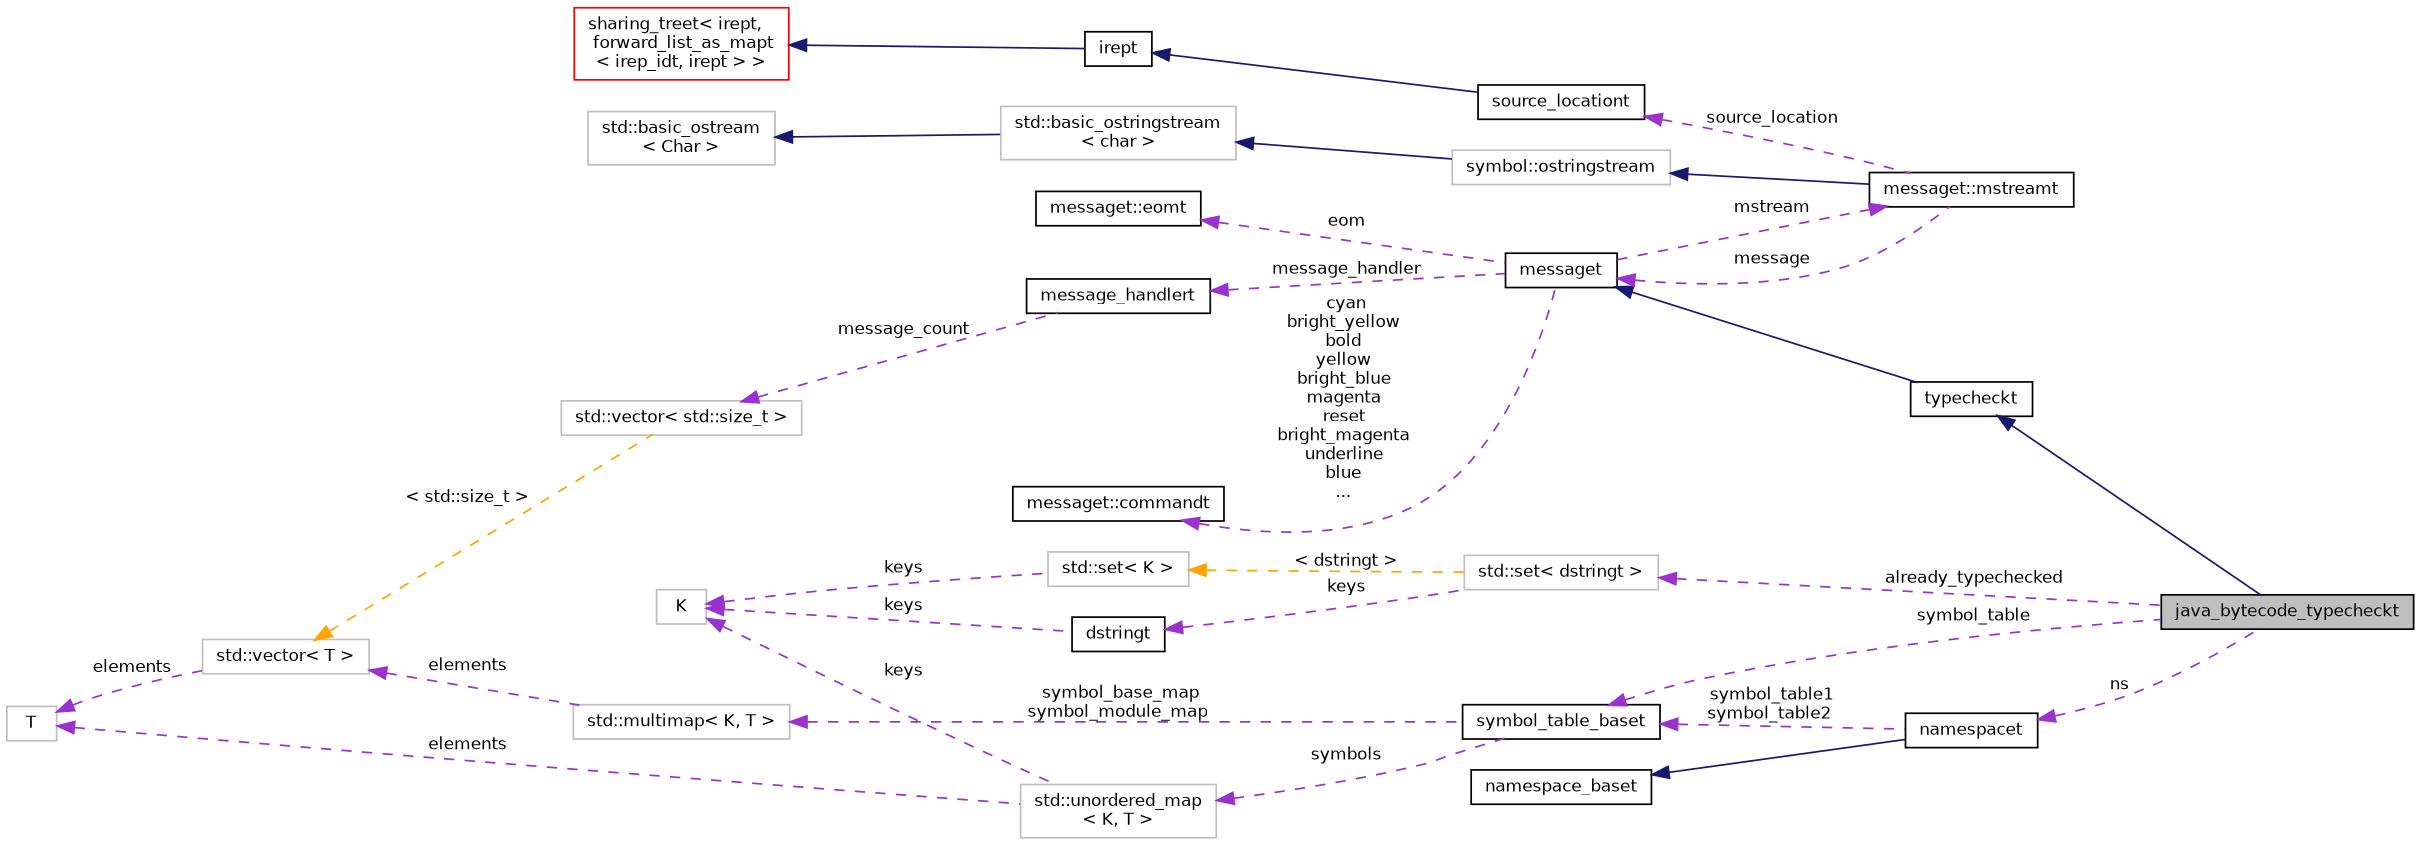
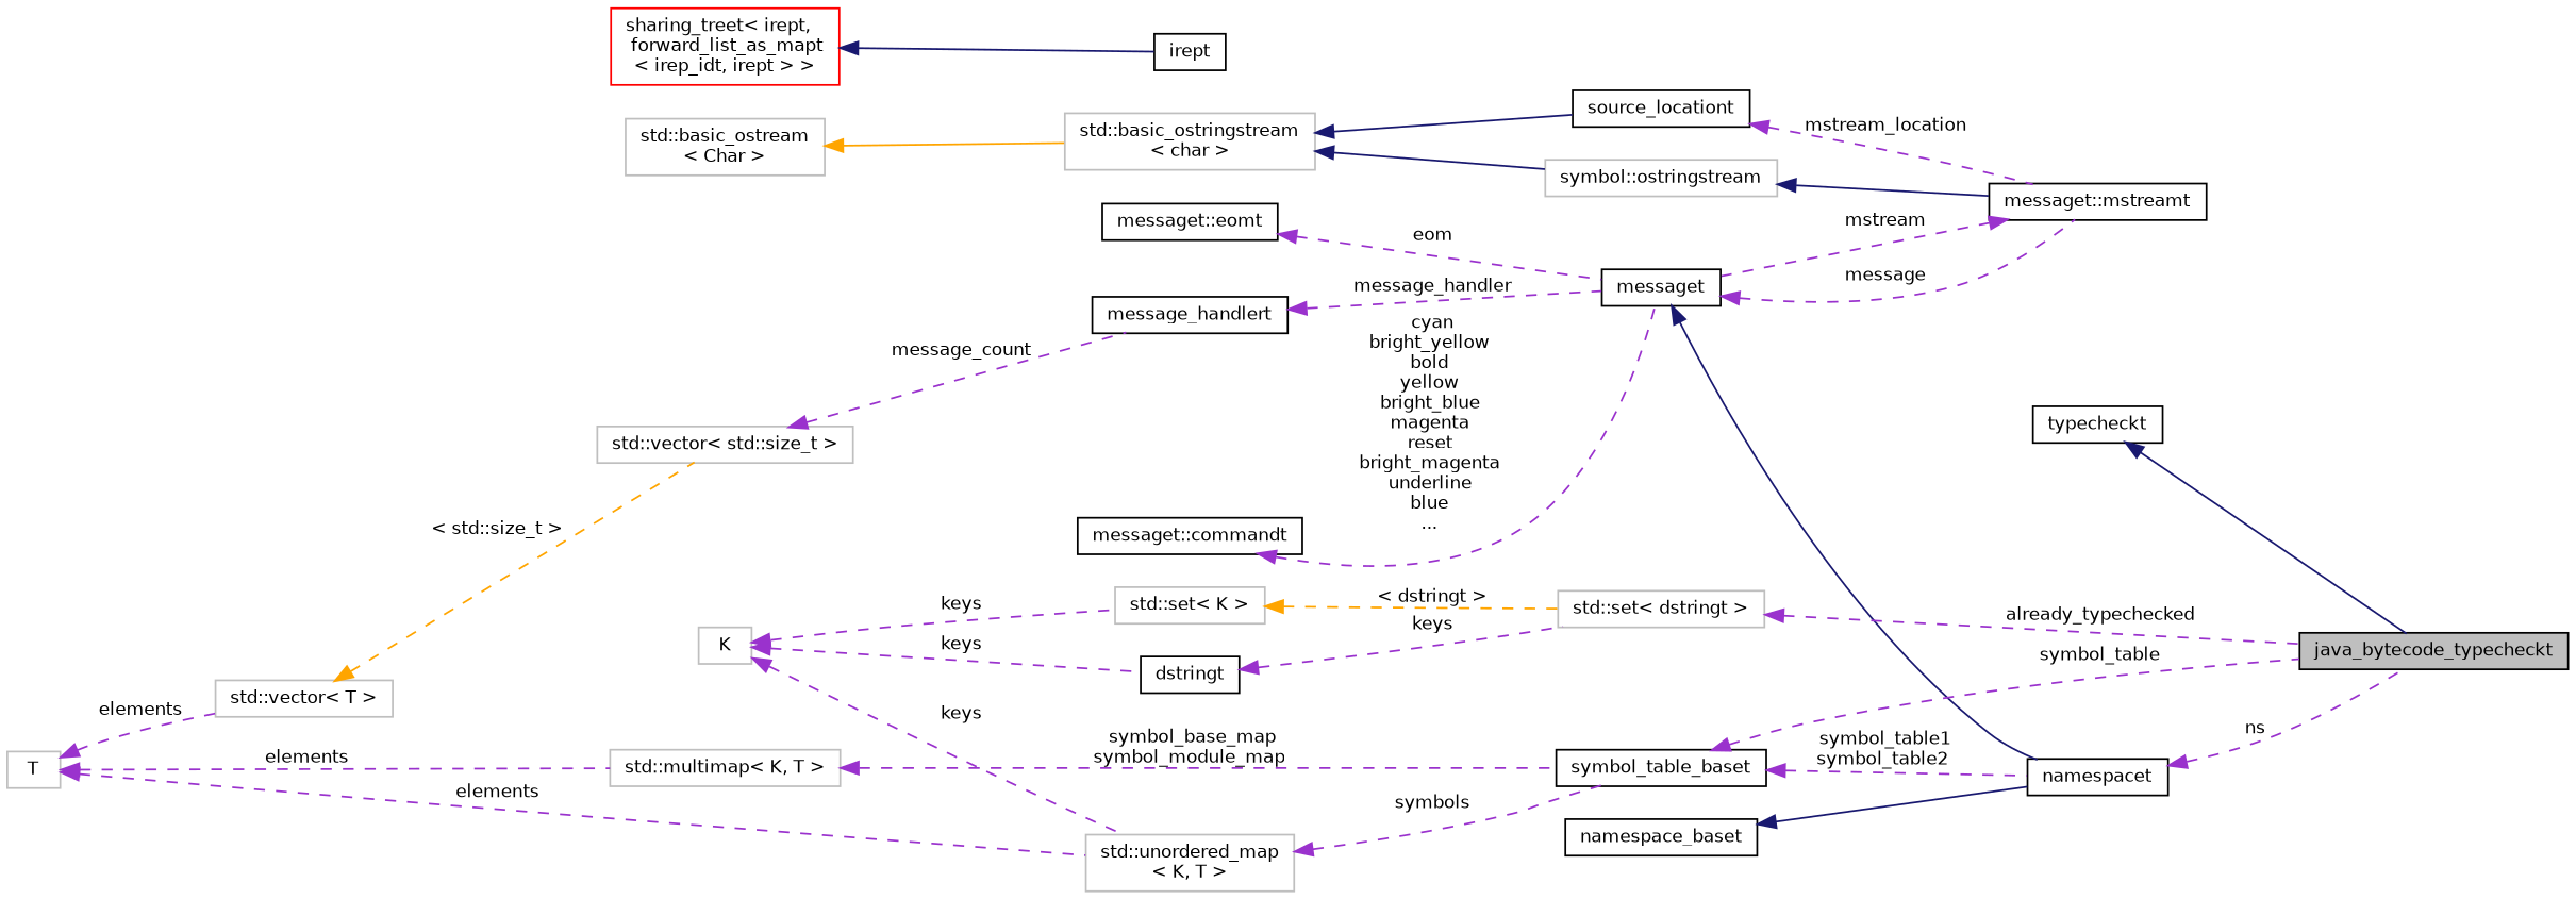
  digraph {
    rankdir=LR
    node [color=black fontname=Helvetica fontsize=10 shape=record]
    edge [color=darkorchid3 dir=back fontname=Helvetica fontsize=10 labelfontname=Helvetica labelfontsize=10 style=dashed]
    n1 [fillcolor=grey75 fontcolor=black height=0.2 label=java_bytecode_typecheckt style=filled width=0.4]
    n2 [height=0.2 label=typecheckt width=0.4]
    n3 [height=0.2 label=messaget width=0.4]
    n4 [height=0.2 label="messaget::mstreamt" width=0.4]
    n5 [height=0.2 label=message_handlert width=0.4]
    n6 [color=grey75 height=0.2 label="std::vector\< std::size_t \>" width=0.4]
    n7 [color=grey75 height=0.2 label="std::vector\< T \>" width=0.4]
    n8 [color=grey75 height=0.2 label=T width=0.4]
    n9 [color=grey75 height=0.2 label="std::multimap\< K, T \>" width=0.4]
    n10 [color=grey75 height=0.2 label="std::unordered_map\l\< K, T \>" width=0.4]
    n11 [height=0.2 label=symbol_table_baset width=0.4]
    n12 [height=0.2 label="messaget::commandt" width=0.4]
    n13 [color=grey75 height=0.2 label="symbol::ostringstream" width=0.4]
    n14 [color=grey75 height=0.2 label="std::basic_ostringstream\l\< char \>" width=0.4]
    n15 [color=grey75 height=0.2 label="std::basic_ostream\l\< Char \>" width=0.4]
    n16 [height=0.2 label=source_locationt width=0.4]
    n17 [height=0.2 label=irept width=0.4]
    n18 [color=red height=0.2 label="sharing_treet\< irept,\l forward_list_as_mapt\l\< irep_idt, irept \> \>" width=0.4]
    n19 [height=0.2 label="messaget::eomt" width=0.4]
    n20 [height=0.2 label=namespacet width=0.4]
    n21 [color=grey75 height=0.2 label=K width=0.4]
    n22 [color=grey75 height=0.2 label="std::set\< K \>" width=0.4]
    n23 [height=0.2 label=dstringt width=0.4]
    n24 [color=grey75 height=0.2 label="std::set\< dstringt \>" width=0.4]
    n25 [height=0.2 label=namespace_baset width=0.4]
    n2 -> n1 [color=midnightblue style=solid]
-   n3 -> n2 [color=midnightblue style=solid]
+   n3 -> n20 [color=midnightblue style=solid]
    n3 -> n4 [label=" message"]
    n4 -> n3 [label=" mstream"]
    n5 -> n3 [label=" message_handler"]
    n6 -> n5 [label=" message_count"]
    n7 -> n6 [color=orange label=" \< std::size_t \>"]
    n8 -> n7 [label=" elements"]
-   n7 -> n9 [label=" elements"]
+   n8 -> n9 [label=" elements"]
    n8 -> n10 [label=" elements"]
    n9 -> n11 [label=" symbol_base_map\nsymbol_module_map"]
    n10 -> n11 [label=" symbols"]
    n11 -> n1 [label=" symbol_table"]
    n11 -> n20 [label=" symbol_table1\nsymbol_table2"]
    n12 -> n3 [label=" cyan\nbright_yellow\nbold\nyellow\nbright_blue\nmagenta\nreset\nbright_magenta\nunderline\nblue\n..."]
    n13 -> n4 [color=midnightblue style=solid]
    n14 -> n13 [color=midnightblue style=solid]
-   n15 -> n14 [color=midnightblue style=solid]
-   n16 -> n4 [label=" source_location"]
-   n17 -> n16 [color=midnightblue style=solid]
+   n15 -> n14 [color=orange style=solid]
+   n16 -> n4 [label=" mstream_location"]
+   n14 -> n16 [color=midnightblue style=solid]
    n18 -> n17 [color=midnightblue style=solid]
    n19 -> n3 [label=" eom"]
    n20 -> n1 [label=" ns"]
    n21 -> n10 [label=" keys"]
    n21 -> n22 [label=" keys"]
    n21 -> n23 [label=" keys"]
    n22 -> n24 [color=orange label=" \< dstringt \>"]
    n23 -> n24 [label=" keys"]
    n24 -> n1 [label=" already_typechecked"]
    n25 -> n20 [color=midnightblue style=solid]
  }
